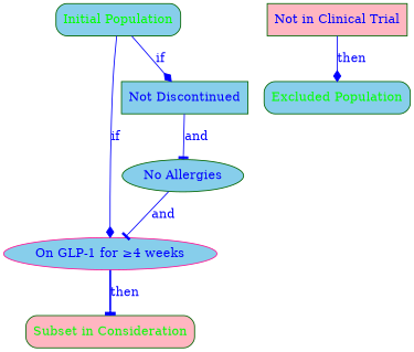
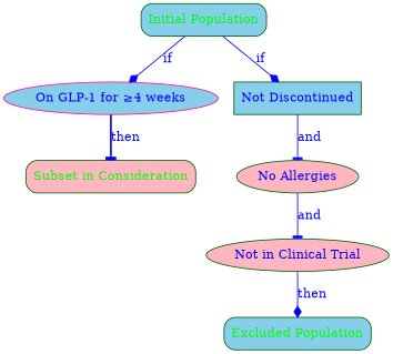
  digraph {
    rankdir=TB
    node [color=darkgreen fillcolor=skyblue fontcolor=blue shape=box style=filled]
    edge [arrowhead=diamond color=blue fontcolor=blue style=solid]
    n1 [fontcolor=green label="Initial Population" style="rounded,filled"]
    n2 [color=deeppink label="On GLP-1 for ≥4 weeks" shape=ellipse]
    n3 [label="Not Discontinued"]
    n4 [fillcolor=lightpink fontcolor=green label="Subset in Consideration" style="rounded,filled"]
-   n5 [label="No Allergies" shape=ellipse]
+   n5 [fillcolor=lightpink label="No Allergies" shape=ellipse]
    n6 [fontcolor=green label="Excluded Population" style="rounded,filled"]
-   n7 [fillcolor=lightpink label="Not in Clinical Trial"]
+   n7 [fillcolor=lightpink label="Not in Clinical Trial" shape=ellipse]
    n1 -> n2 [label=if]
    n1 -> n3 [label=if]
    n2 -> n4 [arrowhead=tee label=then style=bold]
    n3 -> n5 [arrowhead=tee label=and]
-   n5 -> n2 [arrowhead=tee label=and]
+   n5 -> n7 [arrowhead=tee label=and]
    n7 -> n6 [label=then]
  }
